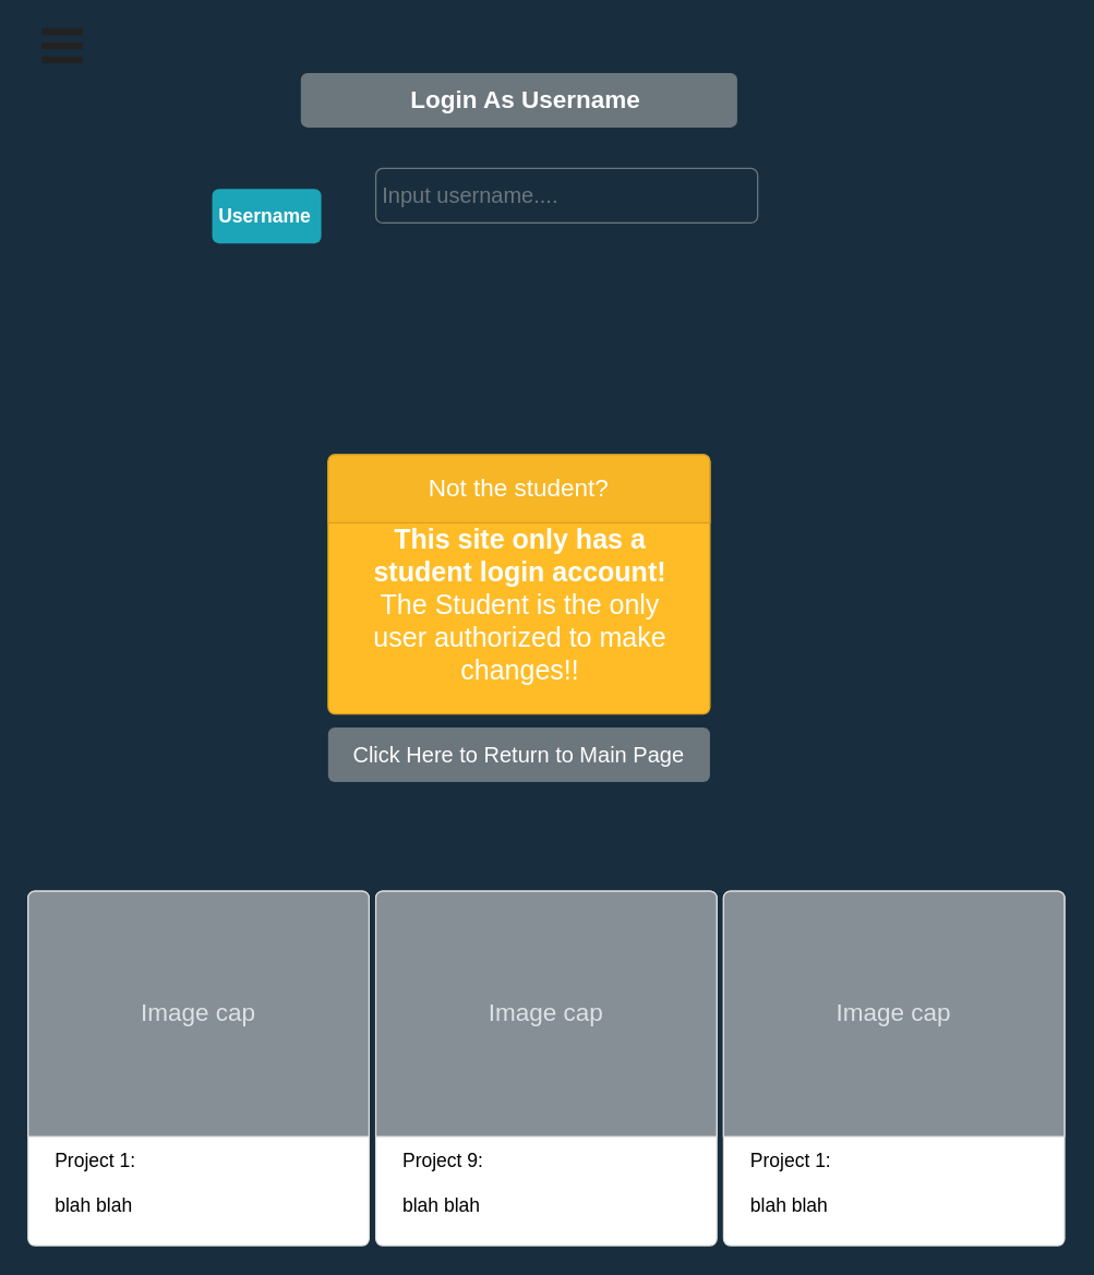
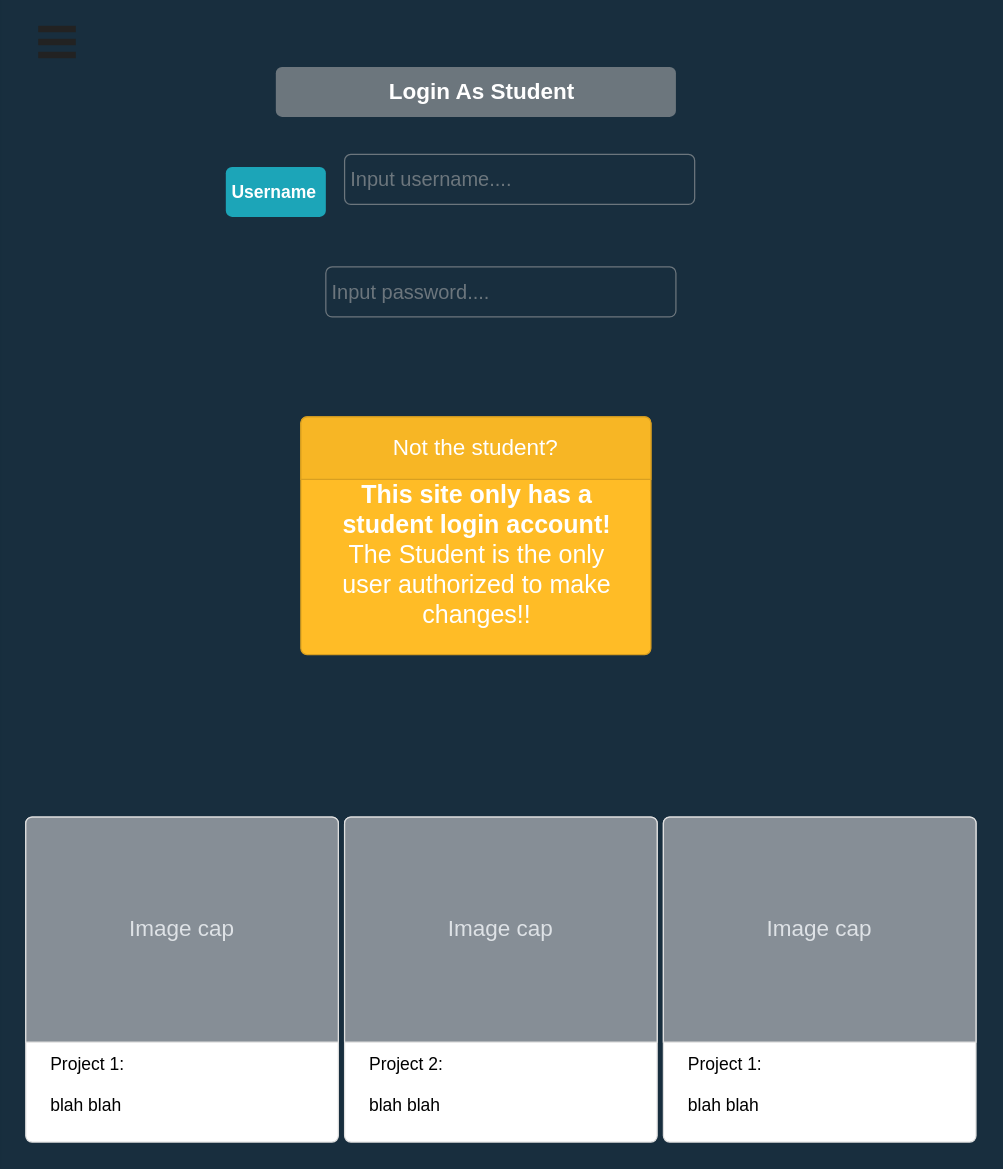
  <mxCell id="0" />
  <mxCell id="1" parent="0" />
- <mxCell id="2" value="Login As Username" style="html=1;shadow=0;dashed=0;shape=mxgraph.bootstrap.rrect;rSize=5;strokeColor=none;strokeWidth=1;fillColor=#6C767D;fontColor=#FFFFFF;whiteSpace=wrap;align=center;verticalAlign=middle;spacingLeft=10;fontStyle=1;fontSize=18;rounded=0;sketch=0;" vertex="1" parent="1"><mxGeometry x="220" y="53" width="320" height="40" as="geometry" /></mxCell>
- <mxCell id="3" value="Username" style="html=1;shadow=0;dashed=0;shape=mxgraph.bootstrap.rrect;rSize=5;strokeColor=none;strokeWidth=1;fillColor=#1CA5B8;fontColor=#FFFFFF;whiteSpace=wrap;align=left;verticalAlign=middle;spacingLeft=0;fontStyle=1;fontSize=14;spacing=5;rounded=0;sketch=0;" vertex="1" parent="1"><mxGeometry x="155" y="138" width="80" height="40" as="geometry" /></mxCell>
+ <mxCell id="2" value="Login As Student" style="html=1;shadow=0;dashed=0;shape=mxgraph.bootstrap.rrect;rSize=5;strokeColor=none;strokeWidth=1;fillColor=#6C767D;fontColor=#FFFFFF;whiteSpace=wrap;align=center;verticalAlign=middle;spacingLeft=10;fontStyle=1;fontSize=18;rounded=0;sketch=0;" vertex="1" parent="1"><mxGeometry x="220" y="53" width="320" height="40" as="geometry" /></mxCell>
+ <mxCell id="3" value="Username" style="html=1;shadow=0;dashed=0;shape=mxgraph.bootstrap.rrect;rSize=5;strokeColor=none;strokeWidth=1;fillColor=#1CA5B8;fontColor=#FFFFFF;whiteSpace=wrap;align=left;verticalAlign=middle;spacingLeft=0;fontStyle=1;fontSize=14;spacing=5;rounded=0;sketch=0;" vertex="1" parent="1"><mxGeometry x="180" y="133" width="80" height="40" as="geometry" /></mxCell>
  <mxCell id="4" value="Input username...." style="html=1;shadow=0;dashed=0;shape=mxgraph.bootstrap.rrect;rSize=5;strokeColor=#6C767D;strokeWidth=1;fillColor=none;fontColor=#6C767D;whiteSpace=wrap;align=left;verticalAlign=middle;spacingLeft=0;fontStyle=0;fontSize=16;spacing=5;rounded=0;sketch=0;" vertex="1" parent="1"><mxGeometry x="275" y="123" width="280" height="40" as="geometry" /></mxCell>
+ <mxCell id="5" value="Input password...." style="html=1;shadow=0;dashed=0;shape=mxgraph.bootstrap.rrect;rSize=5;strokeColor=#6C767D;strokeWidth=1;fillColor=none;fontColor=#6C767D;whiteSpace=wrap;align=left;verticalAlign=middle;spacingLeft=0;fontStyle=0;fontSize=16;spacing=5;rounded=0;sketch=0;" vertex="1" parent="1"><mxGeometry x="260" y="213" width="280" height="40" as="geometry" /></mxCell>
  <mxCell id="6" value="&lt;div style=&quot;text-align: center&quot;&gt;&lt;b style=&quot;font-size: 20px&quot;&gt;This site only has a student login account!&lt;/b&gt;&lt;/div&gt;&lt;span style=&quot;font-size: 20px&quot;&gt;&lt;div style=&quot;text-align: center&quot;&gt;&lt;span&gt;The Student is the only user authorized to make changes!!&lt;/span&gt;&lt;/div&gt;&lt;/span&gt;" style="html=1;shadow=0;dashed=0;shape=mxgraph.bootstrap.rrect;rSize=5;strokeColor=#D89F20;html=1;whiteSpace=wrap;fillColor=#FFBC26;fontColor=#ffffff;verticalAlign=bottom;align=left;spacing=20;spacingBottom=0;fontSize=14;rounded=0;sketch=0;" vertex="1" parent="1"><mxGeometry x="240" y="333" width="280" height="190" as="geometry" /></mxCell>
  <mxCell id="7" value="Not the student?" style="html=1;shadow=0;dashed=0;shape=mxgraph.bootstrap.topButton;rSize=5;perimeter=none;whiteSpace=wrap;fillColor=#F7B625;strokeColor=#D89F20;fontColor=#ffffff;resizeWidth=1;fontSize=18;align=center;spacing=20;" vertex="1" parent="6"><mxGeometry width="280" height="50" relative="1" as="geometry" /></mxCell>
- <mxCell id="8" value="Click Here to Return to Main Page" style="html=1;shadow=0;dashed=0;shape=mxgraph.bootstrap.rrect;rSize=5;strokeColor=none;strokeWidth=1;fillColor=#6C767D;fontColor=#FFFFFF;whiteSpace=wrap;align=center;verticalAlign=middle;spacingLeft=0;fontStyle=0;fontSize=16;spacing=5;rounded=0;sketch=0;" vertex="1" parent="1"><mxGeometry x="240" y="533" width="280" height="40" as="geometry" /></mxCell>
  <mxCell id="9" value="" style="html=1;verticalLabelPosition=bottom;labelBackgroundColor=#ffffff;verticalAlign=top;shadow=0;dashed=0;strokeWidth=2;shape=mxgraph.ios7.misc.options;fillColor=#222222;rounded=0;sketch=0;fontColor=#1A1A1A;" vertex="1" parent="1"><mxGeometry x="30" y="20" width="30" height="26" as="geometry" /></mxCell>
  <mxCell id="10" value="Project 1:&lt;br&gt;&lt;br&gt;blah blah" style="html=1;shadow=0;dashed=0;shape=mxgraph.bootstrap.rrect;rSize=5;strokeColor=#DFDFDF;html=1;whiteSpace=wrap;fillColor=#ffffff;fontColor=#000000;verticalAlign=bottom;align=left;spacing=20;fontSize=14;rounded=0;sketch=0;" vertex="1" parent="1"><mxGeometry x="20" y="653" width="250" height="260" as="geometry" /></mxCell>
  <mxCell id="11" value="Image cap" style="html=1;shadow=0;dashed=0;shape=mxgraph.bootstrap.topButton;rSize=5;perimeter=none;whiteSpace=wrap;fillColor=#868E96;strokeColor=#DFDFDF;fontColor=#DEE2E6;resizeWidth=1;fontSize=18;" vertex="1" parent="10"><mxGeometry width="250" height="180" relative="1" as="geometry" /></mxCell>
- <mxCell id="12" value="Project 9:&lt;br&gt;&lt;br&gt;blah blah" style="html=1;shadow=0;dashed=0;shape=mxgraph.bootstrap.rrect;rSize=5;strokeColor=#DFDFDF;html=1;whiteSpace=wrap;fillColor=#ffffff;fontColor=#000000;verticalAlign=bottom;align=left;spacing=20;fontSize=14;rounded=0;sketch=0;" vertex="1" parent="1"><mxGeometry x="275" y="653" width="250" height="260" as="geometry" /></mxCell>
+ <mxCell id="12" value="Project 2:&lt;br&gt;&lt;br&gt;blah blah" style="html=1;shadow=0;dashed=0;shape=mxgraph.bootstrap.rrect;rSize=5;strokeColor=#DFDFDF;html=1;whiteSpace=wrap;fillColor=#ffffff;fontColor=#000000;verticalAlign=bottom;align=left;spacing=20;fontSize=14;rounded=0;sketch=0;" vertex="1" parent="1"><mxGeometry x="275" y="653" width="250" height="260" as="geometry" /></mxCell>
  <mxCell id="13" value="Image cap" style="html=1;shadow=0;dashed=0;shape=mxgraph.bootstrap.topButton;rSize=5;perimeter=none;whiteSpace=wrap;fillColor=#868E96;strokeColor=#DFDFDF;fontColor=#DEE2E6;resizeWidth=1;fontSize=18;" vertex="1" parent="12"><mxGeometry width="250" height="180" relative="1" as="geometry" /></mxCell>
  <mxCell id="14" value="Project 1:&lt;br&gt;&lt;br&gt;blah blah" style="html=1;shadow=0;dashed=0;shape=mxgraph.bootstrap.rrect;rSize=5;strokeColor=#DFDFDF;html=1;whiteSpace=wrap;fillColor=#ffffff;fontColor=#000000;verticalAlign=bottom;align=left;spacing=20;fontSize=14;rounded=0;sketch=0;" vertex="1" parent="1"><mxGeometry x="530" y="653" width="250" height="260" as="geometry" /></mxCell>
  <mxCell id="15" value="Image cap" style="html=1;shadow=0;dashed=0;shape=mxgraph.bootstrap.topButton;rSize=5;perimeter=none;whiteSpace=wrap;fillColor=#868E96;strokeColor=#DFDFDF;fontColor=#DEE2E6;resizeWidth=1;fontSize=18;" vertex="1" parent="14"><mxGeometry width="250" height="180" relative="1" as="geometry" /></mxCell>
